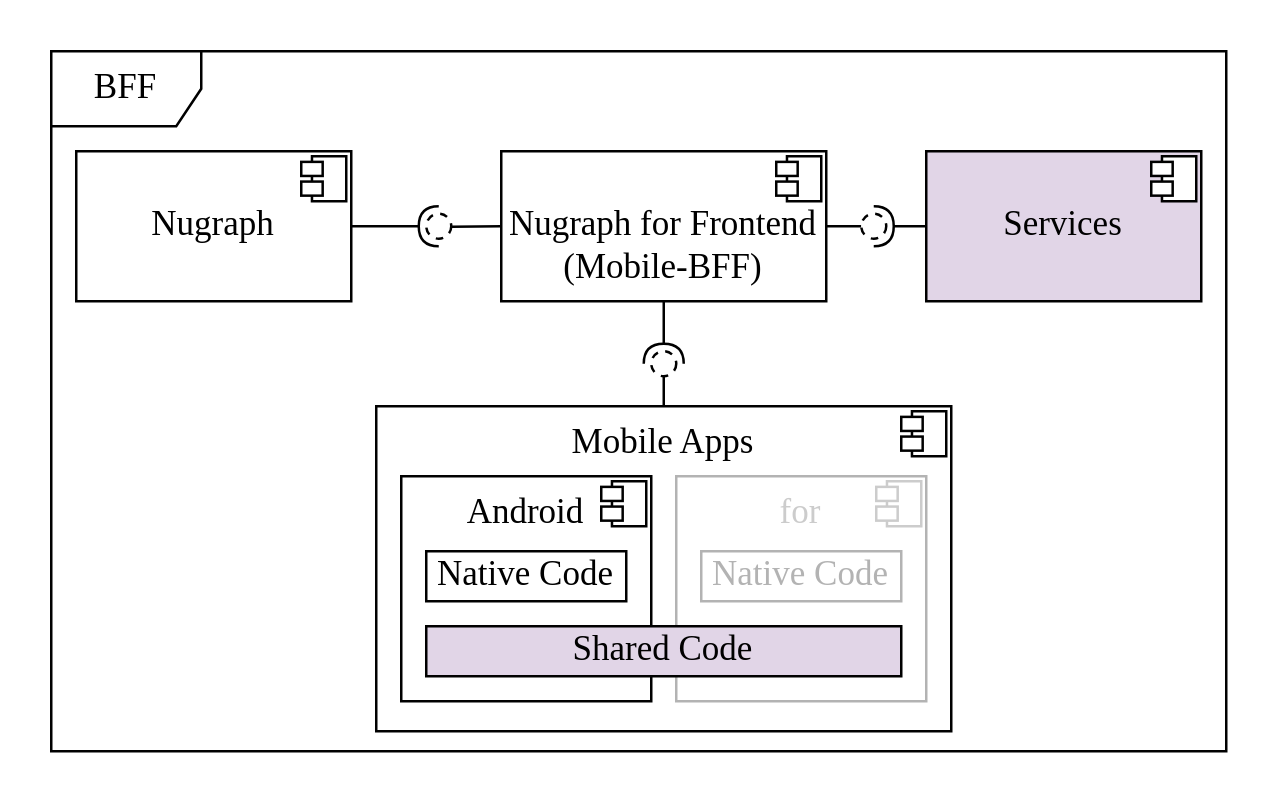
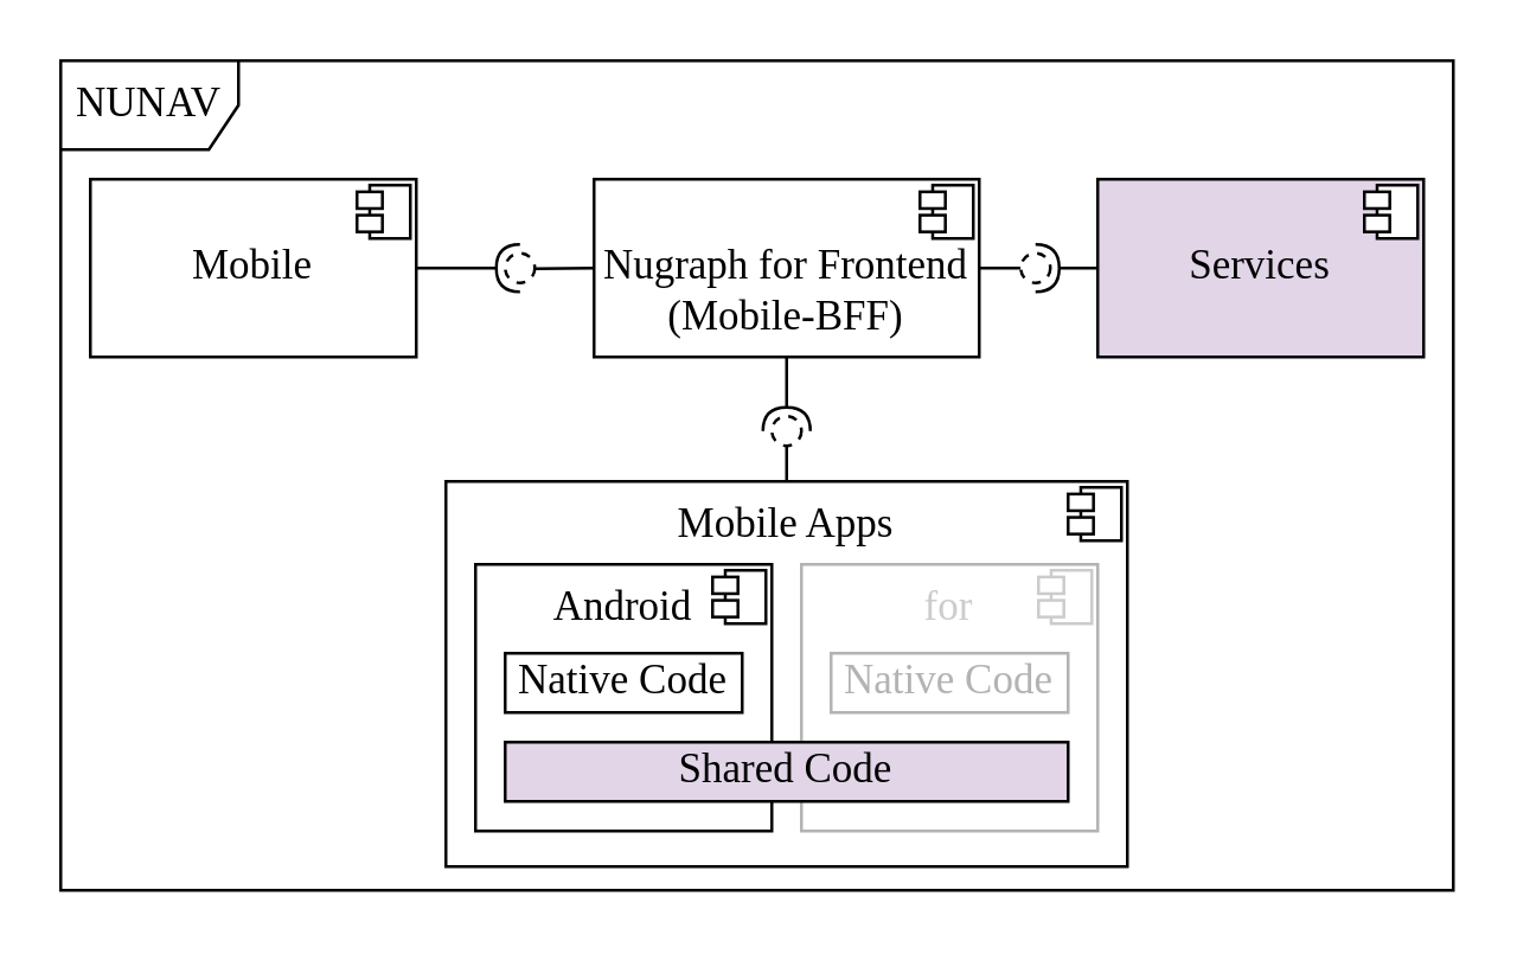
  <mxCell id="0" />
  <mxCell id="1" parent="0" />
- <mxCell id="2" value="BFF" style="shape=umlFrame;whiteSpace=wrap;html=1;rounded=0;shadow=0;comic=0;labelBackgroundColor=none;strokeWidth=1;fontFamily=Times New Roman;fontSize=14;align=center;" parent="1" vertex="1"><mxGeometry x="20" y="20" width="470" height="280" as="geometry" /></mxCell>
- <mxCell id="3" value="&lt;span style=&quot;font-size: 14px;&quot;&gt;Nugraph&lt;/span&gt;" style="rounded=0;whiteSpace=wrap;html=1;fontSize=14;fontFamily=Times New Roman;" parent="1" vertex="1"><mxGeometry x="30" y="60" width="110" height="60" as="geometry" /></mxCell>
+ <mxCell id="2" value="NUNAV" style="shape=umlFrame;whiteSpace=wrap;html=1;rounded=0;shadow=0;comic=0;labelBackgroundColor=none;strokeWidth=1;fontFamily=Times New Roman;fontSize=14;align=center;" parent="1" vertex="1"><mxGeometry x="20" y="20" width="470" height="280" as="geometry" /></mxCell>
+ <mxCell id="3" value="&lt;span style=&quot;font-size: 14px;&quot;&gt;Mobile&lt;/span&gt;" style="rounded=0;whiteSpace=wrap;html=1;fontSize=14;fontFamily=Times New Roman;" parent="1" vertex="1"><mxGeometry x="30" y="60" width="110" height="60" as="geometry" /></mxCell>
  <mxCell id="4" value="&lt;span style=&quot;font-size: 14px;&quot;&gt;Services&lt;/span&gt;" style="rounded=0;whiteSpace=wrap;html=1;fontSize=14;fontFamily=Times New Roman;fillColor=#e1d5e7;" parent="1" vertex="1"><mxGeometry x="370" y="60" width="110" height="60" as="geometry" /></mxCell>
  <mxCell id="5" value="&lt;br&gt;Nugraph for Frontend&lt;br&gt;&lt;span style=&quot;font-size: 14px&quot;&gt;(Mobile-BFF)&lt;br style=&quot;font-size: 14px&quot;&gt;&lt;/span&gt;" style="rounded=0;whiteSpace=wrap;html=1;fontSize=14;fontFamily=Times New Roman;" parent="1" vertex="1"><mxGeometry x="200" y="60" width="130" height="60" as="geometry" /></mxCell>
  <mxCell id="6" value="" style="rounded=0;orthogonalLoop=1;jettySize=auto;html=1;endArrow=none;endFill=0;fontColor=#CCCCCC;exitX=0;exitY=0.5;exitDx=0;exitDy=0;fontSize=14;fontFamily=Times New Roman;" parent="1" source="5" target="8" edge="1"><mxGeometry relative="1" as="geometry"><mxPoint x="160" y="20" as="sourcePoint" /></mxGeometry></mxCell>
  <mxCell id="7" value="" style="rounded=0;orthogonalLoop=1;jettySize=auto;html=1;endArrow=halfCircle;endFill=0;entryX=0.5;entryY=0.5;entryDx=0;entryDy=0;endSize=6;strokeWidth=1;fontColor=#CCCCCC;exitX=1;exitY=0.5;exitDx=0;exitDy=0;fontSize=14;fontFamily=Times New Roman;" parent="1" source="3" target="8" edge="1"><mxGeometry relative="1" as="geometry"><mxPoint x="160" y="-40" as="sourcePoint" /></mxGeometry></mxCell>
  <mxCell id="8" value="" style="ellipse;whiteSpace=wrap;html=1;fontFamily=Times New Roman;fontSize=14;fontColor=#000000;align=center;strokeColor=#000000;fillColor=#ffffff;points=[];aspect=fixed;resizable=0;dashed=1;" parent="1" vertex="1"><mxGeometry x="170" y="85" width="10" height="10" as="geometry" /></mxCell>
  <mxCell id="9" value="&lt;span style=&quot;font-size: 14px;&quot;&gt;Mobile Apps&lt;/span&gt;" style="rounded=0;whiteSpace=wrap;html=1;verticalAlign=top;fontSize=14;fontFamily=Times New Roman;" parent="1" vertex="1"><mxGeometry x="150" y="162" width="230" height="130" as="geometry" /></mxCell>
  <mxCell id="10" value="" style="rounded=0;orthogonalLoop=1;jettySize=auto;html=1;endArrow=none;endFill=0;fontColor=#CCCCCC;exitX=0.5;exitY=0;exitDx=0;exitDy=0;fontSize=14;fontFamily=Times New Roman;" parent="1" source="9" target="12" edge="1"><mxGeometry relative="1" as="geometry"><mxPoint x="160" y="150" as="sourcePoint" /></mxGeometry></mxCell>
  <mxCell id="11" value="" style="rounded=0;orthogonalLoop=1;jettySize=auto;html=1;endArrow=halfCircle;endFill=0;entryX=0.5;entryY=0.5;entryDx=0;entryDy=0;endSize=6;strokeWidth=1;fontColor=#CCCCCC;exitX=0.5;exitY=1;exitDx=0;exitDy=0;fontSize=14;fontFamily=Times New Roman;" parent="1" source="5" target="12" edge="1"><mxGeometry relative="1" as="geometry"><mxPoint x="200" y="90" as="sourcePoint" /></mxGeometry></mxCell>
  <mxCell id="12" value="" style="ellipse;whiteSpace=wrap;html=1;fontFamily=Times New Roman;fontSize=14;fontColor=#000000;align=center;strokeColor=#000000;fillColor=#ffffff;points=[];aspect=fixed;resizable=0;dashed=1;" parent="1" vertex="1"><mxGeometry x="260" y="140" width="10" height="10" as="geometry" /></mxCell>
  <mxCell id="13" value="&lt;span style=&quot;font-size: 14px;&quot;&gt;Android&lt;/span&gt;" style="rounded=0;whiteSpace=wrap;html=1;verticalAlign=top;fontSize=14;fontFamily=Times New Roman;" parent="1" vertex="1"><mxGeometry x="160" y="190" width="100" height="90" as="geometry" /></mxCell>
  <mxCell id="14" value="&lt;span style=&quot;font-size: 14px;&quot;&gt;Native Code&lt;/span&gt;" style="rounded=0;whiteSpace=wrap;html=1;fontSize=14;fontFamily=Times New Roman;" parent="1" vertex="1"><mxGeometry x="170" y="220" width="80" height="20" as="geometry" /></mxCell>
  <mxCell id="15" value="&lt;span style=&quot;font-size: 14px;&quot;&gt;for&lt;/span&gt;" style="rounded=0;whiteSpace=wrap;html=1;verticalAlign=top;strokeColor=#B3B3B3;fontSize=14;fontFamily=Times New Roman;fontColor=#CCCCCC;" parent="1" vertex="1"><mxGeometry x="270" y="190" width="100" height="90" as="geometry" /></mxCell>
  <mxCell id="16" value="&lt;span style=&quot;font-size: 14px;&quot;&gt;Native Code&lt;/span&gt;" style="rounded=0;whiteSpace=wrap;html=1;strokeColor=#B3B3B3;fontColor=#B3B3B3;fontSize=14;fontFamily=Times New Roman;" parent="1" vertex="1"><mxGeometry x="280" y="220" width="80" height="20" as="geometry" /></mxCell>
  <mxCell id="17" value="&lt;span style=&quot;font-size: 14px;&quot;&gt;Shared Code&lt;/span&gt;" style="rounded=0;whiteSpace=wrap;html=1;fontSize=14;fontFamily=Times New Roman;fillColor=#e1d5e7;" parent="1" vertex="1"><mxGeometry x="170" y="250" width="190" height="20" as="geometry" /></mxCell>
  <mxCell id="18" value="" style="rounded=0;orthogonalLoop=1;jettySize=auto;html=1;endArrow=none;endFill=0;fontColor=#CCCCCC;exitX=1;exitY=0.5;exitDx=0;exitDy=0;fontSize=14;fontFamily=Times New Roman;" parent="1" source="5" target="20" edge="1"><mxGeometry relative="1" as="geometry"><mxPoint x="235" y="80" as="sourcePoint" /></mxGeometry></mxCell>
  <mxCell id="19" value="" style="rounded=0;orthogonalLoop=1;jettySize=auto;html=1;endArrow=halfCircle;endFill=0;entryX=0.5;entryY=0.5;entryDx=0;entryDy=0;endSize=6;strokeWidth=1;fontColor=#CCCCCC;exitX=0;exitY=0.5;exitDx=0;exitDy=0;fontSize=14;fontFamily=Times New Roman;" parent="1" source="4" target="20" edge="1"><mxGeometry relative="1" as="geometry"><mxPoint x="232.5" y="30" as="sourcePoint" /></mxGeometry></mxCell>
  <mxCell id="20" value="" style="ellipse;whiteSpace=wrap;html=1;fontFamily=Times New Roman;fontSize=14;fontColor=#000000;align=center;fillColor=#ffffff;points=[];aspect=fixed;resizable=0;dashed=1;" parent="1" vertex="1"><mxGeometry x="344" y="85" width="10" height="10" as="geometry" /></mxCell>
  <mxCell id="21" value="" style="group" parent="1" vertex="1" connectable="0"><mxGeometry x="360" y="164" width="18" height="18" as="geometry" /></mxCell>
  <mxCell id="22" value="" style="rounded=0;whiteSpace=wrap;html=1;" parent="21" vertex="1"><mxGeometry x="4.286" width="13.714" height="18" as="geometry" /></mxCell>
  <mxCell id="23" value="" style="rounded=0;whiteSpace=wrap;html=1;" parent="21" vertex="1"><mxGeometry y="2.25" width="8.571" height="5.625" as="geometry" /></mxCell>
  <mxCell id="24" value="" style="rounded=0;whiteSpace=wrap;html=1;" parent="21" vertex="1"><mxGeometry y="10.125" width="8.571" height="5.625" as="geometry" /></mxCell>
  <mxCell id="25" value="" style="group" parent="1" vertex="1" connectable="0"><mxGeometry x="310" y="62" width="18" height="18" as="geometry" /></mxCell>
  <mxCell id="26" value="" style="rounded=0;whiteSpace=wrap;html=1;" parent="25" vertex="1"><mxGeometry x="4.286" width="13.714" height="18" as="geometry" /></mxCell>
  <mxCell id="27" value="" style="rounded=0;whiteSpace=wrap;html=1;" parent="25" vertex="1"><mxGeometry y="2.25" width="8.571" height="5.625" as="geometry" /></mxCell>
  <mxCell id="28" value="" style="rounded=0;whiteSpace=wrap;html=1;" parent="25" vertex="1"><mxGeometry y="10.125" width="8.571" height="5.625" as="geometry" /></mxCell>
  <mxCell id="29" value="" style="group" parent="1" vertex="1" connectable="0"><mxGeometry x="120" y="62" width="18" height="18" as="geometry" /></mxCell>
  <mxCell id="30" value="" style="rounded=0;whiteSpace=wrap;html=1;" parent="29" vertex="1"><mxGeometry x="4.286" width="13.714" height="18" as="geometry" /></mxCell>
  <mxCell id="31" value="" style="rounded=0;whiteSpace=wrap;html=1;" parent="29" vertex="1"><mxGeometry y="2.25" width="8.571" height="5.625" as="geometry" /></mxCell>
  <mxCell id="32" value="" style="rounded=0;whiteSpace=wrap;html=1;" parent="29" vertex="1"><mxGeometry y="10.125" width="8.571" height="5.625" as="geometry" /></mxCell>
  <mxCell id="33" value="" style="group" parent="1" vertex="1" connectable="0"><mxGeometry x="350" y="192" width="18" height="18" as="geometry" /></mxCell>
  <mxCell id="34" value="" style="rounded=0;whiteSpace=wrap;html=1;strokeColor=#CCCCCC;" parent="33" vertex="1"><mxGeometry x="4.286" width="13.714" height="18" as="geometry" /></mxCell>
  <mxCell id="35" value="" style="rounded=0;whiteSpace=wrap;html=1;strokeColor=#CCCCCC;" parent="33" vertex="1"><mxGeometry y="2.25" width="8.571" height="5.625" as="geometry" /></mxCell>
  <mxCell id="36" value="" style="rounded=0;whiteSpace=wrap;html=1;strokeColor=#CCCCCC;" parent="33" vertex="1"><mxGeometry y="10.125" width="8.571" height="5.625" as="geometry" /></mxCell>
  <mxCell id="37" value="" style="group" parent="1" vertex="1" connectable="0"><mxGeometry x="240" y="192" width="18" height="18" as="geometry" /></mxCell>
  <mxCell id="38" value="" style="rounded=0;whiteSpace=wrap;html=1;" parent="37" vertex="1"><mxGeometry x="4.286" width="13.714" height="18" as="geometry" /></mxCell>
  <mxCell id="39" value="" style="rounded=0;whiteSpace=wrap;html=1;" parent="37" vertex="1"><mxGeometry y="2.25" width="8.571" height="5.625" as="geometry" /></mxCell>
  <mxCell id="40" value="" style="rounded=0;whiteSpace=wrap;html=1;" parent="37" vertex="1"><mxGeometry y="10.125" width="8.571" height="5.625" as="geometry" /></mxCell>
  <mxCell id="41" value="" style="group;" parent="1" vertex="1" connectable="0"><mxGeometry x="460" y="62" width="18" height="18" as="geometry" /></mxCell>
  <mxCell id="42" value="" style="rounded=0;whiteSpace=wrap;html=1;" parent="41" vertex="1"><mxGeometry x="4.286" width="13.714" height="18" as="geometry" /></mxCell>
  <mxCell id="43" value="" style="rounded=0;whiteSpace=wrap;html=1;" parent="41" vertex="1"><mxGeometry y="2.25" width="8.571" height="5.625" as="geometry" /></mxCell>
  <mxCell id="44" value="" style="rounded=0;whiteSpace=wrap;html=1;" parent="41" vertex="1"><mxGeometry y="10.125" width="8.571" height="5.625" as="geometry" /></mxCell>
